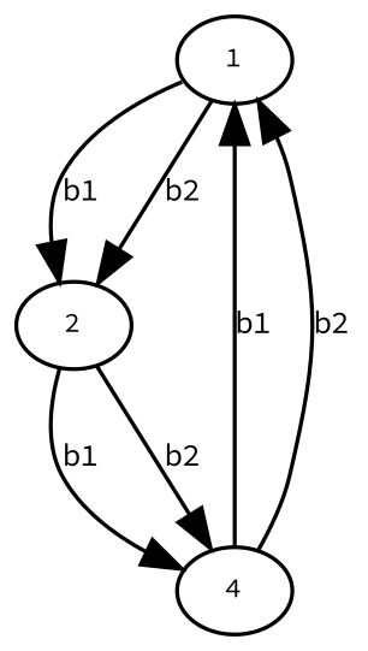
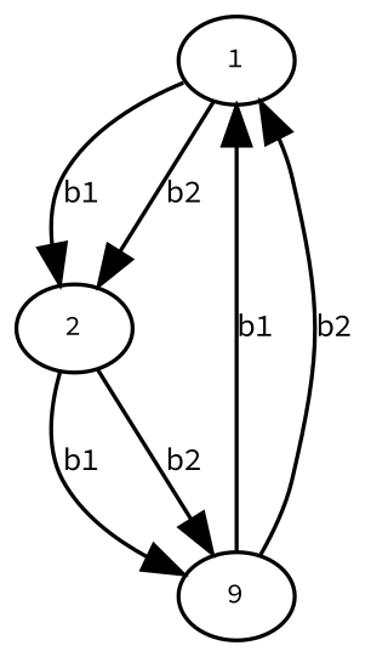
  digraph {
    fontname="Source Code Pro"
    node [fontsize=7 fontname="Source Code Pro"]
    edge [fontsize=8 fontname="Source Code Pro"]
    n1 [height=.01 label=1 width=.01]
    n2 [height=.01 label=2 width=.01]
-   n3 [height=.01 label=4 width=.01]
+   n3 [height=.01 label=9 width=.01]
    n1 -> n2 [label=b1]
    n1 -> n2 [label=b2]
    n2 -> n3 [label=b1]
    n2 -> n3 [label=b2]
    n3 -> n1 [label=b1]
    n3 -> n1 [label=b2]
  }
